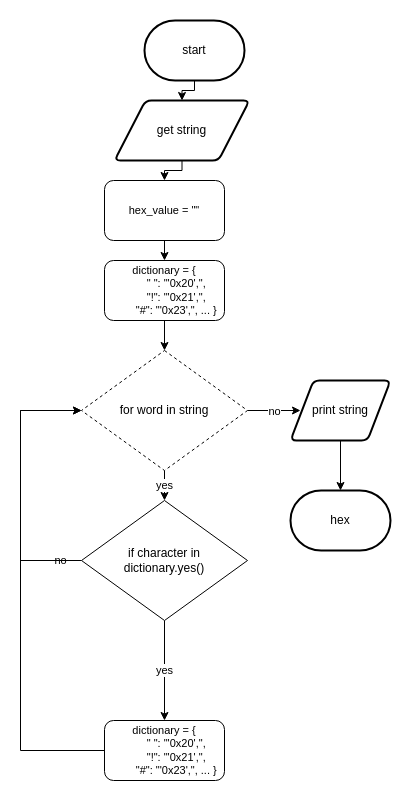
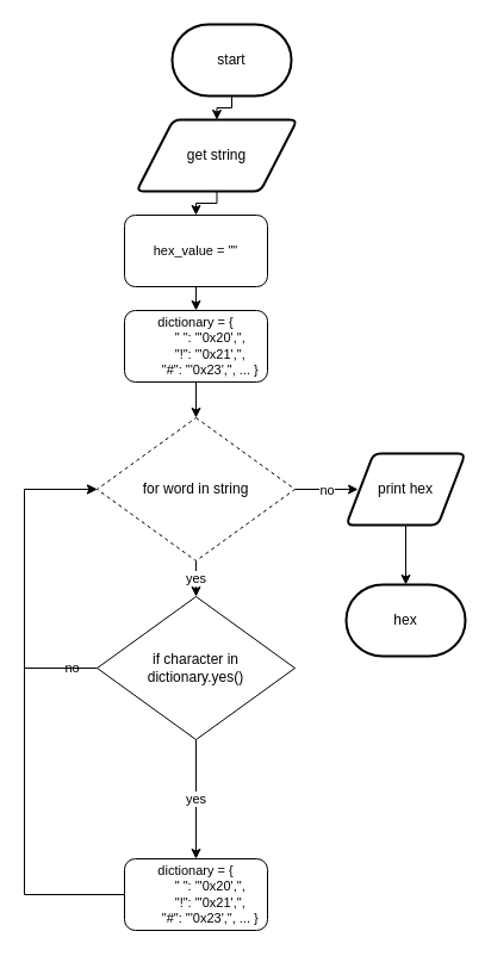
  <mxCell id="0" />
  <mxCell id="1" parent="0" />
  <mxCell id="2" style="edgeStyle=orthogonalEdgeStyle;shape=connector;rounded=0;html=1;exitX=0;exitY=0.5;exitDx=0;exitDy=0;entryX=0;entryY=0.5;entryDx=0;entryDy=0;labelBackgroundColor=default;fontFamily=Helvetica;fontSize=11;fontColor=default;endArrow=classic;strokeColor=default;" parent="1" target="6" edge="1"><mxGeometry relative="1" as="geometry"><Array as="points"><mxPoint x="20" y="750" /><mxPoint x="20" y="410" /></Array><mxPoint x="125.5" y="750" as="sourcePoint" /></mxGeometry></mxCell>
  <mxCell id="3" value="hex" style="strokeWidth=2;html=1;shape=mxgraph.flowchart.terminator;whiteSpace=wrap;" parent="1" vertex="1"><mxGeometry x="290" y="490" width="100" height="60" as="geometry" /></mxCell>
  <mxCell id="4" value="yes" style="edgeStyle=orthogonalEdgeStyle;shape=connector;rounded=0;html=1;exitX=0.5;exitY=1;exitDx=0;exitDy=0;entryX=0.5;entryY=0;entryDx=0;entryDy=0;labelBackgroundColor=default;fontFamily=Helvetica;fontSize=11;fontColor=default;endArrow=classic;strokeColor=default;" parent="1" source="6" edge="1"><mxGeometry relative="1" as="geometry"><mxPoint x="164" y="500" as="targetPoint" /></mxGeometry></mxCell>
  <mxCell id="5" value="no" style="edgeStyle=orthogonalEdgeStyle;shape=connector;rounded=0;html=1;exitX=1;exitY=0.5;exitDx=0;exitDy=0;entryX=0;entryY=0.5;entryDx=0;entryDy=0;labelBackgroundColor=default;fontFamily=Helvetica;fontSize=11;fontColor=default;endArrow=classic;strokeColor=default;" parent="1" source="6" edge="1"><mxGeometry relative="1" as="geometry"><mxPoint x="300" y="410" as="targetPoint" /></mxGeometry></mxCell>
  <mxCell id="6" value="for word in string" style="rhombus;whiteSpace=wrap;html=1;dashed=1;" parent="1" vertex="1"><mxGeometry x="81" y="350" width="166" height="120" as="geometry" /></mxCell>
  <mxCell id="7" style="edgeStyle=orthogonalEdgeStyle;shape=connector;rounded=0;html=1;exitX=0.5;exitY=1;exitDx=0;exitDy=0;exitPerimeter=0;entryX=0.5;entryY=0;entryDx=0;entryDy=0;labelBackgroundColor=default;fontFamily=Helvetica;fontSize=11;fontColor=default;endArrow=classic;strokeColor=default;" edge="1" parent="1" source="8" target="12"><mxGeometry relative="1" as="geometry" /></mxCell>
  <mxCell id="8" value="start" style="strokeWidth=2;html=1;shape=mxgraph.flowchart.terminator;whiteSpace=wrap;" parent="1" vertex="1"><mxGeometry x="144" y="20" width="100" height="60" as="geometry" /></mxCell>
  <mxCell id="9" style="edgeStyle=orthogonalEdgeStyle;shape=connector;rounded=0;html=1;exitX=0.5;exitY=1;exitDx=0;exitDy=0;entryX=0.5;entryY=0;entryDx=0;entryDy=0;entryPerimeter=0;labelBackgroundColor=default;fontFamily=Helvetica;fontSize=11;fontColor=default;endArrow=classic;strokeColor=default;" parent="1" source="10" target="3" edge="1"><mxGeometry relative="1" as="geometry" /></mxCell>
- <mxCell id="10" value="print string" style="shape=parallelogram;html=1;strokeWidth=2;perimeter=parallelogramPerimeter;whiteSpace=wrap;rounded=1;arcSize=12;size=0.23;" parent="1" vertex="1"><mxGeometry x="290" y="380" width="100" height="60" as="geometry" /></mxCell>
+ <mxCell id="10" value="print hex" style="shape=parallelogram;html=1;strokeWidth=2;perimeter=parallelogramPerimeter;whiteSpace=wrap;rounded=1;arcSize=12;size=0.23;" parent="1" vertex="1"><mxGeometry x="290" y="380" width="100" height="60" as="geometry" /></mxCell>
  <mxCell id="11" style="edgeStyle=orthogonalEdgeStyle;shape=connector;rounded=0;html=1;exitX=0.5;exitY=1;exitDx=0;exitDy=0;labelBackgroundColor=default;fontFamily=Helvetica;fontSize=11;fontColor=default;endArrow=classic;strokeColor=default;" edge="1" parent="1" source="12" target="14"><mxGeometry relative="1" as="geometry" /></mxCell>
  <mxCell id="12" value="get string" style="shape=parallelogram;html=1;strokeWidth=2;perimeter=parallelogramPerimeter;whiteSpace=wrap;rounded=1;arcSize=12;size=0.23;" vertex="1" parent="1"><mxGeometry x="114" y="100" width="135" height="60" as="geometry" /></mxCell>
  <mxCell id="13" style="edgeStyle=orthogonalEdgeStyle;shape=connector;rounded=0;html=1;exitX=0.5;exitY=1;exitDx=0;exitDy=0;entryX=0.5;entryY=0;entryDx=0;entryDy=0;labelBackgroundColor=default;fontFamily=Helvetica;fontSize=11;fontColor=default;endArrow=classic;strokeColor=default;" edge="1" parent="1" source="14" target="16"><mxGeometry relative="1" as="geometry" /></mxCell>
  <mxCell id="14" value="hex_value = &quot;&quot;" style="rounded=1;whiteSpace=wrap;html=1;fontFamily=Helvetica;fontSize=11;fontColor=default;" vertex="1" parent="1"><mxGeometry x="104" y="180" width="120" height="60" as="geometry" /></mxCell>
  <mxCell id="15" style="edgeStyle=orthogonalEdgeStyle;shape=connector;rounded=0;html=1;exitX=0.5;exitY=1;exitDx=0;exitDy=0;entryX=0.5;entryY=0;entryDx=0;entryDy=0;labelBackgroundColor=default;fontFamily=Helvetica;fontSize=11;fontColor=default;endArrow=classic;strokeColor=default;" edge="1" parent="1" source="16" target="6"><mxGeometry relative="1" as="geometry" /></mxCell>
  <mxCell id="16" value="&lt;div&gt;dictionary = {&lt;/div&gt;&lt;div&gt;&amp;nbsp; &amp;nbsp; &amp;nbsp; &amp;nbsp; &quot; &quot;: &quot;'0x20',&quot;,&lt;/div&gt;&lt;div&gt;&amp;nbsp; &amp;nbsp; &amp;nbsp; &amp;nbsp; &quot;!&quot;: &quot;'0x21',&quot;,&lt;/div&gt;&lt;div&gt;&amp;nbsp; &amp;nbsp; &amp;nbsp; &amp;nbsp; &quot;#&quot;: &quot;'0x23',&quot;, ... }&lt;/div&gt;" style="rounded=1;whiteSpace=wrap;html=1;fontFamily=Helvetica;fontSize=11;fontColor=default;" vertex="1" parent="1"><mxGeometry x="104" y="260" width="120" height="60" as="geometry" /></mxCell>
  <mxCell id="17" value="yes" style="edgeStyle=orthogonalEdgeStyle;shape=connector;rounded=0;html=1;exitX=0.5;exitY=1;exitDx=0;exitDy=0;labelBackgroundColor=default;fontFamily=Helvetica;fontSize=11;fontColor=default;endArrow=classic;strokeColor=default;" edge="1" parent="1" source="19" target="20"><mxGeometry relative="1" as="geometry" /></mxCell>
  <mxCell id="18" style="edgeStyle=orthogonalEdgeStyle;shape=connector;rounded=0;html=1;exitX=0;exitY=0.5;exitDx=0;exitDy=0;entryX=0;entryY=0.5;entryDx=0;entryDy=0;labelBackgroundColor=default;fontFamily=Helvetica;fontSize=11;fontColor=default;endArrow=classic;strokeColor=default;" edge="1" parent="1" source="19" target="6"><mxGeometry relative="1" as="geometry"><Array as="points"><mxPoint x="20" y="560" /><mxPoint x="20" y="410" /></Array></mxGeometry></mxCell>
  <mxCell id="19" value="if character in &lt;br&gt;dictionary.yes()" style="rhombus;whiteSpace=wrap;html=1;" vertex="1" parent="1"><mxGeometry x="81" y="500" width="166" height="120" as="geometry" /></mxCell>
  <mxCell id="20" value="&lt;div&gt;dictionary = {&lt;/div&gt;&lt;div&gt;&amp;nbsp; &amp;nbsp; &amp;nbsp; &amp;nbsp; &quot; &quot;: &quot;'0x20',&quot;,&lt;/div&gt;&lt;div&gt;&amp;nbsp; &amp;nbsp; &amp;nbsp; &amp;nbsp; &quot;!&quot;: &quot;'0x21',&quot;,&lt;/div&gt;&lt;div&gt;&amp;nbsp; &amp;nbsp; &amp;nbsp; &amp;nbsp; &quot;#&quot;: &quot;'0x23',&quot;, ... }&lt;/div&gt;" style="rounded=1;whiteSpace=wrap;html=1;fontFamily=Helvetica;fontSize=11;fontColor=default;" vertex="1" parent="1"><mxGeometry x="104" y="720" width="120" height="60" as="geometry" /></mxCell>
  <mxCell id="21" value="no" style="text;html=1;align=center;verticalAlign=middle;resizable=0;points=[];autosize=1;strokeColor=none;fillColor=none;fontSize=11;fontFamily=Helvetica;fontColor=default;" vertex="1" parent="1"><mxGeometry x="45" y="550" width="30" height="20" as="geometry" /></mxCell>
